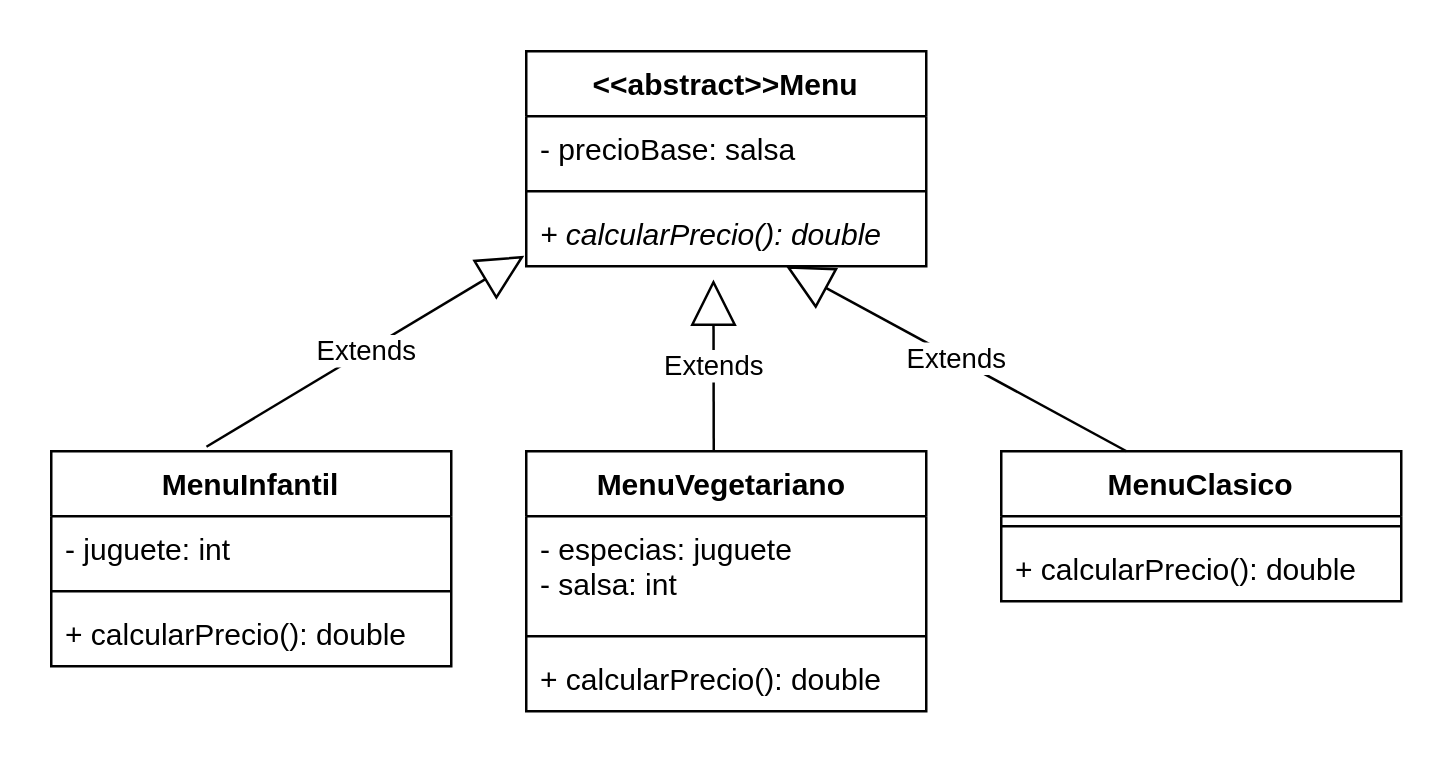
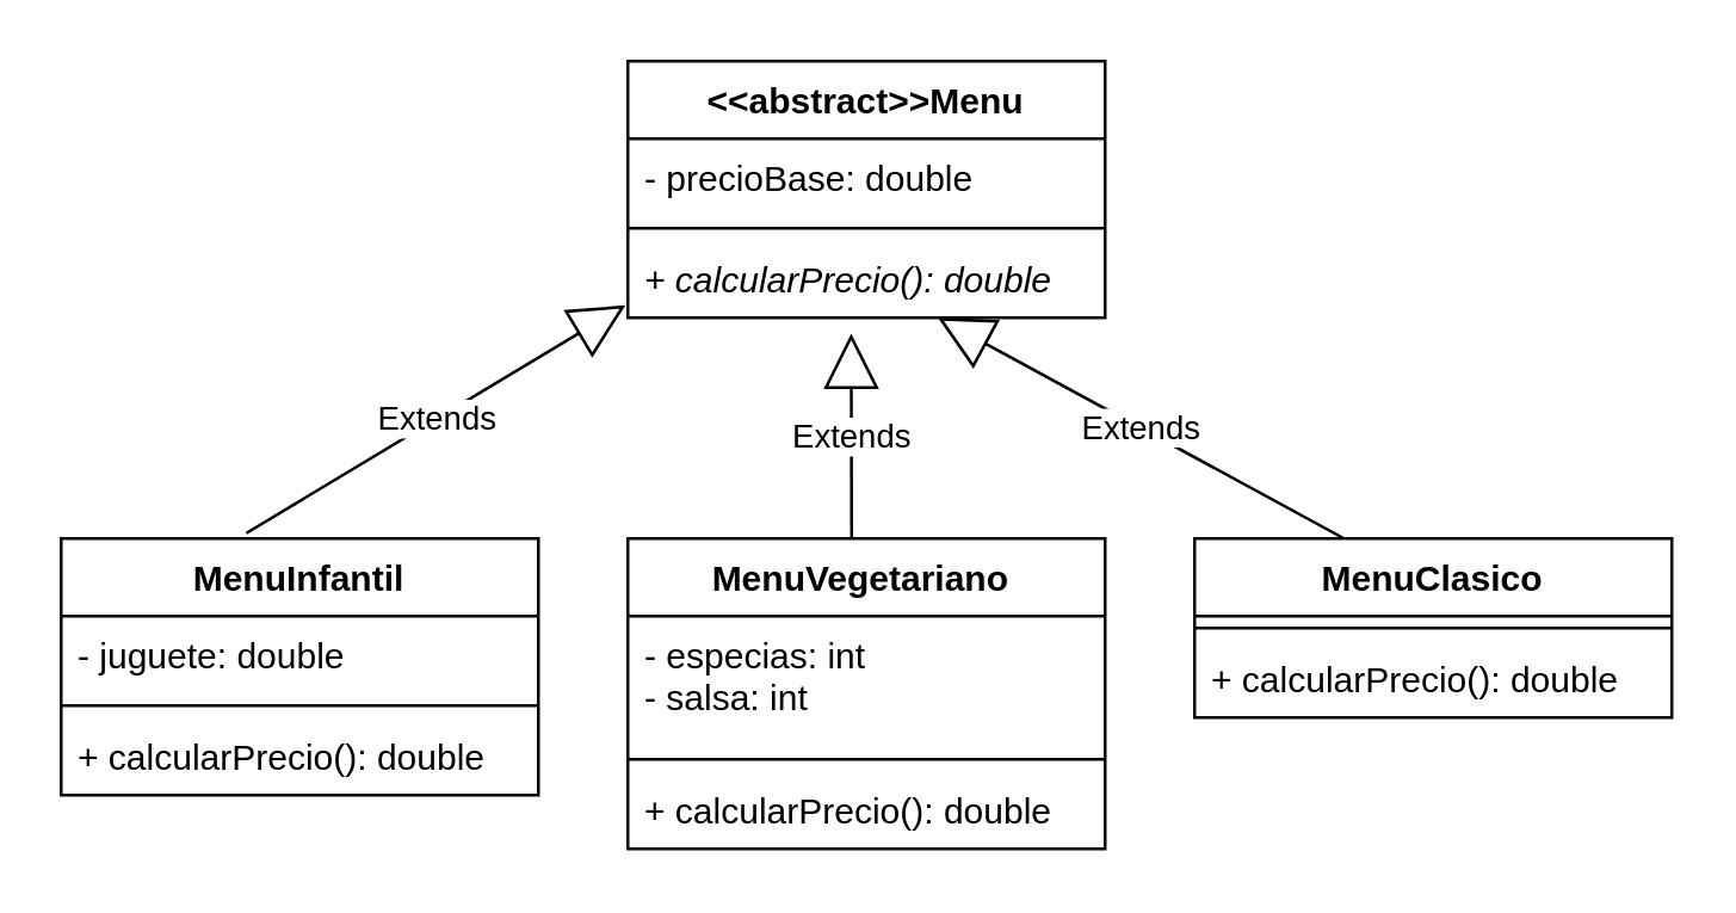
  <mxCell id="0" />
  <mxCell id="1" parent="0" />
  <mxCell id="2" value="&lt;&lt;abstract&gt;&gt;Menu" style="swimlane;fontStyle=1;align=center;verticalAlign=top;childLayout=stackLayout;horizontal=1;startSize=26;horizontalStack=0;resizeParent=1;resizeParentMax=0;resizeLast=0;collapsible=1;marginBottom=0;" vertex="1" parent="1"><mxGeometry x="210" y="20" width="160" height="86" as="geometry" /></mxCell>
- <mxCell id="3" value="- precioBase: salsa" style="text;strokeColor=none;fillColor=none;align=left;verticalAlign=top;spacingLeft=4;spacingRight=4;overflow=hidden;rotatable=0;points=[[0,0.5],[1,0.5]];portConstraint=eastwest;" vertex="1" parent="2"><mxGeometry y="26" width="160" height="26" as="geometry" /></mxCell>
+ <mxCell id="3" value="- precioBase: double" style="text;strokeColor=none;fillColor=none;align=left;verticalAlign=top;spacingLeft=4;spacingRight=4;overflow=hidden;rotatable=0;points=[[0,0.5],[1,0.5]];portConstraint=eastwest;" vertex="1" parent="2"><mxGeometry y="26" width="160" height="26" as="geometry" /></mxCell>
  <mxCell id="4" value="" style="line;strokeWidth=1;fillColor=none;align=left;verticalAlign=middle;spacingTop=-1;spacingLeft=3;spacingRight=3;rotatable=0;labelPosition=right;points=[];portConstraint=eastwest;" vertex="1" parent="2"><mxGeometry y="52" width="160" height="8" as="geometry" /></mxCell>
  <mxCell id="5" value="+ calcularPrecio(): double" style="text;strokeColor=none;fillColor=none;align=left;verticalAlign=top;spacingLeft=4;spacingRight=4;overflow=hidden;rotatable=0;points=[[0,0.5],[1,0.5]];portConstraint=eastwest;fontStyle=2" vertex="1" parent="2"><mxGeometry y="60" width="160" height="26" as="geometry" /></mxCell>
  <mxCell id="6" value="MenuInfantil" style="swimlane;fontStyle=1;align=center;verticalAlign=top;childLayout=stackLayout;horizontal=1;startSize=26;horizontalStack=0;resizeParent=1;resizeParentMax=0;resizeLast=0;collapsible=1;marginBottom=0;" vertex="1" parent="1"><mxGeometry x="20" y="180" width="160" height="86" as="geometry" /></mxCell>
- <mxCell id="7" value="- juguete: int" style="text;strokeColor=none;fillColor=none;align=left;verticalAlign=top;spacingLeft=4;spacingRight=4;overflow=hidden;rotatable=0;points=[[0,0.5],[1,0.5]];portConstraint=eastwest;" vertex="1" parent="6"><mxGeometry y="26" width="160" height="26" as="geometry" /></mxCell>
+ <mxCell id="7" value="- juguete: double" style="text;strokeColor=none;fillColor=none;align=left;verticalAlign=top;spacingLeft=4;spacingRight=4;overflow=hidden;rotatable=0;points=[[0,0.5],[1,0.5]];portConstraint=eastwest;" vertex="1" parent="6"><mxGeometry y="26" width="160" height="26" as="geometry" /></mxCell>
  <mxCell id="8" value="" style="line;strokeWidth=1;fillColor=none;align=left;verticalAlign=middle;spacingTop=-1;spacingLeft=3;spacingRight=3;rotatable=0;labelPosition=right;points=[];portConstraint=eastwest;" vertex="1" parent="6"><mxGeometry y="52" width="160" height="8" as="geometry" /></mxCell>
  <mxCell id="9" value="+ calcularPrecio(): double" style="text;strokeColor=none;fillColor=none;align=left;verticalAlign=top;spacingLeft=4;spacingRight=4;overflow=hidden;rotatable=0;points=[[0,0.5],[1,0.5]];portConstraint=eastwest;" vertex="1" parent="6"><mxGeometry y="60" width="160" height="26" as="geometry" /></mxCell>
  <mxCell id="10" value="MenuVegetariano " style="swimlane;fontStyle=1;align=center;verticalAlign=top;childLayout=stackLayout;horizontal=1;startSize=26;horizontalStack=0;resizeParent=1;resizeParentMax=0;resizeLast=0;collapsible=1;marginBottom=0;" vertex="1" parent="1"><mxGeometry x="210" y="180" width="160" height="104" as="geometry" /></mxCell>
- <mxCell id="11" value="- especias: juguete&#10;- salsa: int" style="text;strokeColor=none;fillColor=none;align=left;verticalAlign=top;spacingLeft=4;spacingRight=4;overflow=hidden;rotatable=0;points=[[0,0.5],[1,0.5]];portConstraint=eastwest;" vertex="1" parent="10"><mxGeometry y="26" width="160" height="44" as="geometry" /></mxCell>
+ <mxCell id="11" value="- especias: int&#10;- salsa: int" style="text;strokeColor=none;fillColor=none;align=left;verticalAlign=top;spacingLeft=4;spacingRight=4;overflow=hidden;rotatable=0;points=[[0,0.5],[1,0.5]];portConstraint=eastwest;" vertex="1" parent="10"><mxGeometry y="26" width="160" height="44" as="geometry" /></mxCell>
  <mxCell id="12" value="" style="line;strokeWidth=1;fillColor=none;align=left;verticalAlign=middle;spacingTop=-1;spacingLeft=3;spacingRight=3;rotatable=0;labelPosition=right;points=[];portConstraint=eastwest;" vertex="1" parent="10"><mxGeometry y="70" width="160" height="8" as="geometry" /></mxCell>
  <mxCell id="13" value="+ calcularPrecio(): double" style="text;strokeColor=none;fillColor=none;align=left;verticalAlign=top;spacingLeft=4;spacingRight=4;overflow=hidden;rotatable=0;points=[[0,0.5],[1,0.5]];portConstraint=eastwest;" vertex="1" parent="10"><mxGeometry y="78" width="160" height="26" as="geometry" /></mxCell>
  <mxCell id="14" value="MenuClasico" style="swimlane;fontStyle=1;align=center;verticalAlign=top;childLayout=stackLayout;horizontal=1;startSize=26;horizontalStack=0;resizeParent=1;resizeParentMax=0;resizeLast=0;collapsible=1;marginBottom=0;" vertex="1" parent="1"><mxGeometry x="400" y="180" width="160" height="60" as="geometry" /></mxCell>
  <mxCell id="15" value="" style="line;strokeWidth=1;fillColor=none;align=left;verticalAlign=middle;spacingTop=-1;spacingLeft=3;spacingRight=3;rotatable=0;labelPosition=right;points=[];portConstraint=eastwest;" vertex="1" parent="14"><mxGeometry y="26" width="160" height="8" as="geometry" /></mxCell>
  <mxCell id="16" value="+ calcularPrecio(): double" style="text;strokeColor=none;fillColor=none;align=left;verticalAlign=top;spacingLeft=4;spacingRight=4;overflow=hidden;rotatable=0;points=[[0,0.5],[1,0.5]];portConstraint=eastwest;" vertex="1" parent="14"><mxGeometry y="34" width="160" height="26" as="geometry" /></mxCell>
  <mxCell id="17" value="Extends" style="endArrow=block;endSize=16;endFill=0;html=1;rounded=0;exitX=0.388;exitY=-0.021;exitDx=0;exitDy=0;exitPerimeter=0;entryX=-0.005;entryY=0.839;entryDx=0;entryDy=0;entryPerimeter=0;" edge="1" parent="1" source="6" target="5"><mxGeometry width="160" relative="1" as="geometry"><mxPoint x="80" y="140" as="sourcePoint" /><mxPoint x="240" y="140" as="targetPoint" /></mxGeometry></mxCell>
  <mxCell id="18" value="Extends" style="endArrow=block;endSize=16;endFill=0;html=1;rounded=0;exitX=0.388;exitY=-0.021;exitDx=0;exitDy=0;exitPerimeter=0;entryX=0.468;entryY=1.203;entryDx=0;entryDy=0;entryPerimeter=0;" edge="1" parent="1" target="5"><mxGeometry width="160" relative="1" as="geometry"><mxPoint x="285" y="180.004" as="sourcePoint" /><mxPoint x="425.24" y="110.904" as="targetPoint" /></mxGeometry></mxCell>
  <mxCell id="19" value="Extends" style="endArrow=block;endSize=16;endFill=0;html=1;rounded=0;exitX=0.388;exitY=-0.021;exitDx=0;exitDy=0;exitPerimeter=0;" edge="1" parent="1" target="5"><mxGeometry width="160" relative="1" as="geometry"><mxPoint x="450.12" y="180.004" as="sourcePoint" /><mxPoint x="350" y="110" as="targetPoint" /></mxGeometry></mxCell>
